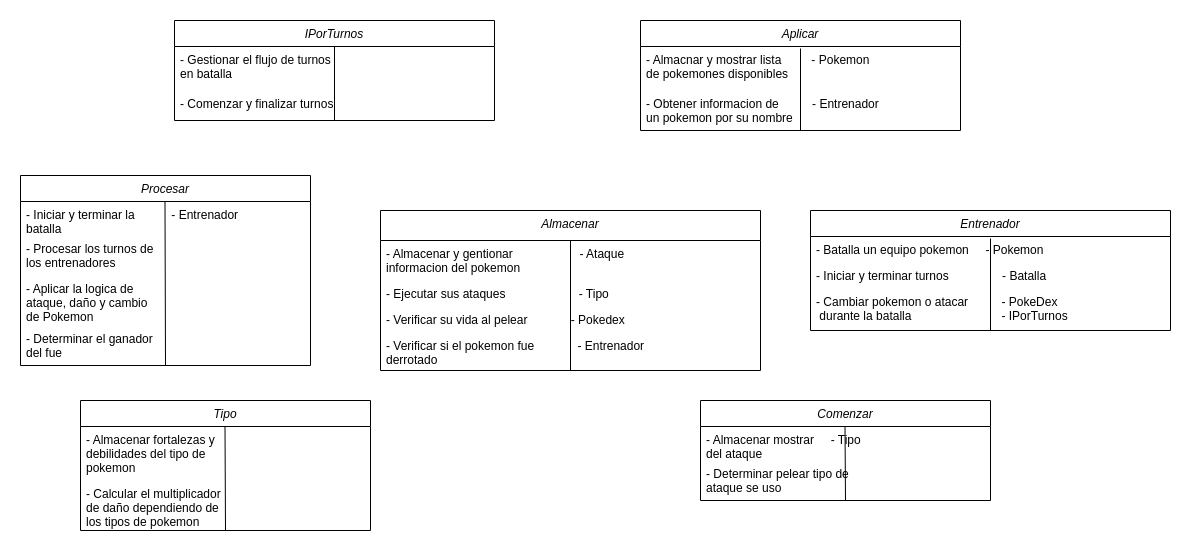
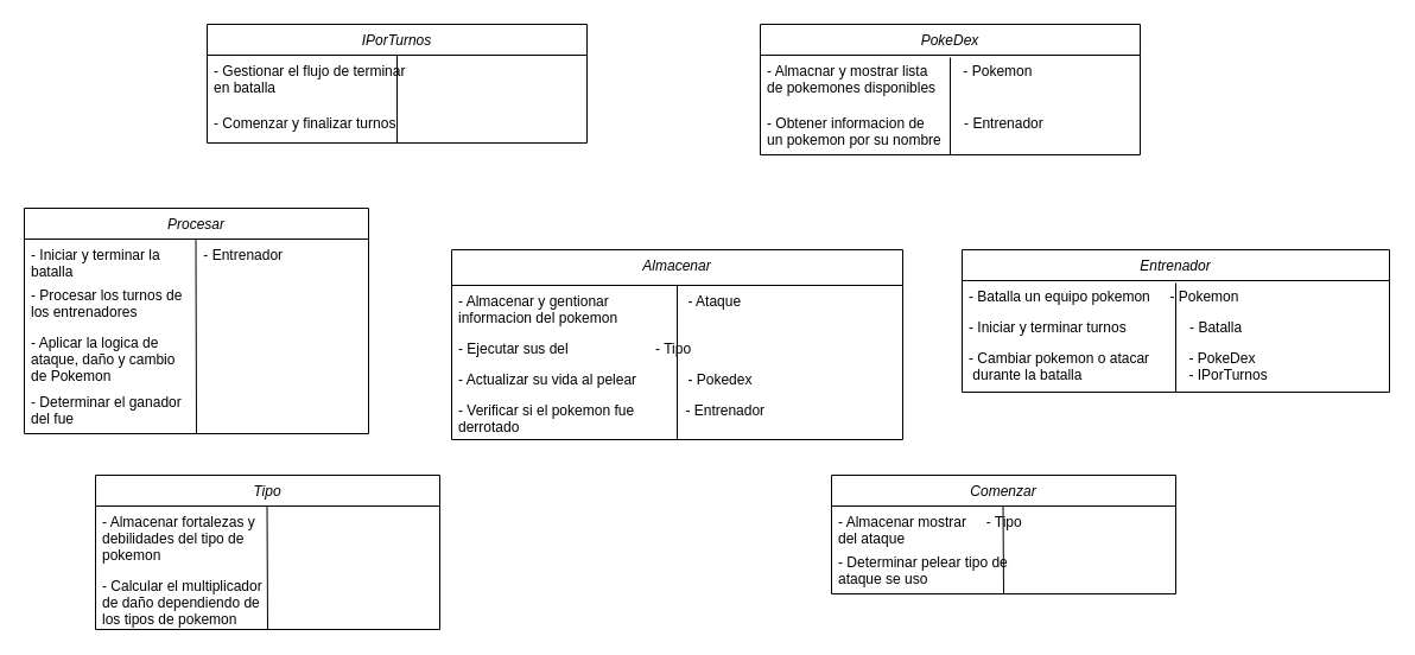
  <mxCell id="0" />
  <mxCell id="1" parent="0" />
  <mxCell id="2" value="Almacenar" style="swimlane;fontStyle=2;align=center;verticalAlign=top;childLayout=stackLayout;horizontal=1;startSize=30;horizontalStack=0;resizeParent=1;resizeLast=0;collapsible=1;marginBottom=0;rounded=0;shadow=0;strokeWidth=1;" parent="1" vertex="1"><mxGeometry x="380" y="210" width="380" height="160" as="geometry"><mxRectangle x="230" y="140" width="160" height="26" as="alternateBounds" /></mxGeometry></mxCell>
  <mxCell id="3" value="- Almacenar y gentionar                    - Ataque&#10;informacion del pokemon                  " style="text;align=left;verticalAlign=top;spacingLeft=4;spacingRight=4;overflow=hidden;rotatable=0;points=[[0,0.5],[1,0.5]];portConstraint=eastwest;" parent="2" vertex="1"><mxGeometry y="30" width="380" height="40" as="geometry" /></mxCell>
  <mxCell id="4" value="" style="endArrow=none;html=1;rounded=0;entryX=0.5;entryY=1;entryDx=0;entryDy=0;" parent="2" target="2" edge="1"><mxGeometry width="50" height="50" relative="1" as="geometry"><mxPoint x="190" y="30" as="sourcePoint" /><mxPoint x="144.5" y="116" as="targetPoint" /></mxGeometry></mxCell>
- <mxCell id="5" value="- Ejecutar sus ataques                      - Tipo" style="text;align=left;verticalAlign=top;spacingLeft=4;spacingRight=4;overflow=hidden;rotatable=0;points=[[0,0.5],[1,0.5]];portConstraint=eastwest;rounded=0;shadow=0;html=0;" parent="2" vertex="1"><mxGeometry y="70" width="380" height="26" as="geometry" /></mxCell>
- <mxCell id="6" value="- Verificar su vida al pelear             - Pokedex" style="text;align=left;verticalAlign=top;spacingLeft=4;spacingRight=4;overflow=hidden;rotatable=0;points=[[0,0.5],[1,0.5]];portConstraint=eastwest;rounded=0;shadow=0;html=0;" parent="2" vertex="1"><mxGeometry y="96" width="380" height="26" as="geometry" /></mxCell>
+ <mxCell id="5" value="- Ejecutar sus del                      - Tipo" style="text;align=left;verticalAlign=top;spacingLeft=4;spacingRight=4;overflow=hidden;rotatable=0;points=[[0,0.5],[1,0.5]];portConstraint=eastwest;rounded=0;shadow=0;html=0;" parent="2" vertex="1"><mxGeometry y="70" width="380" height="26" as="geometry" /></mxCell>
+ <mxCell id="6" value="- Actualizar su vida al pelear             - Pokedex" style="text;align=left;verticalAlign=top;spacingLeft=4;spacingRight=4;overflow=hidden;rotatable=0;points=[[0,0.5],[1,0.5]];portConstraint=eastwest;rounded=0;shadow=0;html=0;" parent="2" vertex="1"><mxGeometry y="96" width="380" height="26" as="geometry" /></mxCell>
  <mxCell id="7" value="- Verificar si el pokemon fue             - Entrenador&#10;derrotado" style="text;align=left;verticalAlign=top;spacingLeft=4;spacingRight=4;overflow=hidden;rotatable=0;points=[[0,0.5],[1,0.5]];portConstraint=eastwest;" parent="2" vertex="1"><mxGeometry y="122" width="380" height="38" as="geometry" /></mxCell>
  <mxCell id="8" value="Tipo" style="swimlane;fontStyle=2;align=center;verticalAlign=top;childLayout=stackLayout;horizontal=1;startSize=26;horizontalStack=0;resizeParent=1;resizeLast=0;collapsible=1;marginBottom=0;rounded=0;shadow=0;strokeWidth=1;" parent="1" vertex="1"><mxGeometry y="400" width="290" height="130" as="geometry" x="80"><mxRectangle x="230" y="140" width="160" height="26" as="alternateBounds" /></mxGeometry></mxCell>
  <mxCell id="9" value="" style="endArrow=none;html=1;rounded=0;entryX=0.5;entryY=1;entryDx=0;entryDy=0;" parent="8" target="8" edge="1"><mxGeometry width="50" height="50" relative="1" as="geometry"><mxPoint x="144.5" y="26" as="sourcePoint" /><mxPoint x="144.5" y="116" as="targetPoint" /></mxGeometry></mxCell>
  <mxCell id="10" value="- Almacenar fortalezas y     &#10;debilidades del tipo de &#10;pokemon                             " style="text;align=left;verticalAlign=top;spacingLeft=4;spacingRight=4;overflow=hidden;rotatable=0;points=[[0,0.5],[1,0.5]];portConstraint=eastwest;" parent="8" vertex="1"><mxGeometry y="26" width="290" height="54" as="geometry" /></mxCell>
  <mxCell id="11" value="- Calcular el multiplicador &#10;de daño dependiendo de&#10;los tipos de pokemon" style="text;align=left;verticalAlign=top;spacingLeft=4;spacingRight=4;overflow=hidden;rotatable=0;points=[[0,0.5],[1,0.5]];portConstraint=eastwest;rounded=0;shadow=0;html=0;" parent="8" vertex="1"><mxGeometry y="80" width="290" height="50" as="geometry" /></mxCell>
  <mxCell id="12" value="Comenzar" style="swimlane;fontStyle=2;align=center;verticalAlign=top;childLayout=stackLayout;horizontal=1;startSize=26;horizontalStack=0;resizeParent=1;resizeLast=0;collapsible=1;marginBottom=0;rounded=0;shadow=0;strokeWidth=1;" parent="1" vertex="1"><mxGeometry x="700" y="400" width="290" height="100" as="geometry"><mxRectangle x="230" y="140" width="160" height="26" as="alternateBounds" /></mxGeometry></mxCell>
  <mxCell id="13" value="- Almacenar mostrar     - Tipo &#10;del ataque" style="text;align=left;verticalAlign=top;spacingLeft=4;spacingRight=4;overflow=hidden;rotatable=0;points=[[0,0.5],[1,0.5]];portConstraint=eastwest;" parent="12" vertex="1"><mxGeometry y="26" width="290" height="34" as="geometry" /></mxCell>
  <mxCell id="14" value="" style="endArrow=none;html=1;rounded=0;entryX=0.5;entryY=1;entryDx=0;entryDy=0;" parent="12" target="12" edge="1"><mxGeometry width="50" height="50" relative="1" as="geometry"><mxPoint x="144.5" y="26" as="sourcePoint" /><mxPoint x="144.5" y="116" as="targetPoint" /></mxGeometry></mxCell>
  <mxCell id="15" value="- Determinar pelear tipo de      &#10;ataque se uso" style="text;align=left;verticalAlign=top;spacingLeft=4;spacingRight=4;overflow=hidden;rotatable=0;points=[[0,0.5],[1,0.5]];portConstraint=eastwest;rounded=0;shadow=0;html=0;" parent="12" vertex="1"><mxGeometry y="60" width="290" height="40" as="geometry" /></mxCell>
  <mxCell id="16" value="Entrenador" style="swimlane;fontStyle=2;align=center;verticalAlign=top;childLayout=stackLayout;horizontal=1;startSize=26;horizontalStack=0;resizeParent=1;resizeLast=0;collapsible=1;marginBottom=0;rounded=0;shadow=0;strokeWidth=1;" parent="1" vertex="1"><mxGeometry x="810" y="210" width="360" height="120" as="geometry"><mxRectangle x="230" y="140" width="160" height="26" as="alternateBounds" /></mxGeometry></mxCell>
  <mxCell id="17" value="- Batalla un equipo pokemon     - Pokemon" style="text;align=left;verticalAlign=top;spacingLeft=4;spacingRight=4;overflow=hidden;rotatable=0;points=[[0,0.5],[1,0.5]];portConstraint=eastwest;" parent="16" vertex="1"><mxGeometry y="26" width="360" height="26" as="geometry" /></mxCell>
  <mxCell id="18" value="" style="endArrow=none;html=1;rounded=0;entryX=0.5;entryY=1;entryDx=0;entryDy=0;" parent="16" target="16" edge="1"><mxGeometry width="50" height="50" relative="1" as="geometry"><mxPoint x="180" y="28" as="sourcePoint" /><mxPoint x="144.5" y="116" as="targetPoint" /></mxGeometry></mxCell>
  <mxCell id="19" value="- Iniciar y terminar turnos                - Batalla" style="text;align=left;verticalAlign=top;spacingLeft=4;spacingRight=4;overflow=hidden;rotatable=0;points=[[0,0.5],[1,0.5]];portConstraint=eastwest;rounded=0;shadow=0;html=0;" parent="16" vertex="1"><mxGeometry y="52" width="360" height="26" as="geometry" /></mxCell>
  <mxCell id="20" value="- Cambiar pokemon o atacar          - PokeDex         &#10; durante la batalla                           - IPorTurnos" style="text;align=left;verticalAlign=top;spacingLeft=4;spacingRight=4;overflow=hidden;rotatable=0;points=[[0,0.5],[1,0.5]];portConstraint=eastwest;rounded=0;shadow=0;html=0;" parent="16" vertex="1"><mxGeometry y="78" width="360" height="42" as="geometry" /></mxCell>
  <mxCell id="21" value="Procesar" style="swimlane;fontStyle=2;align=center;verticalAlign=top;childLayout=stackLayout;horizontal=1;startSize=26;horizontalStack=0;resizeParent=1;resizeLast=0;collapsible=1;marginBottom=0;rounded=0;shadow=0;strokeWidth=1;" parent="1" vertex="1"><mxGeometry x="20" y="175" width="290" height="190" as="geometry"><mxRectangle x="230" y="140" width="160" height="26" as="alternateBounds" /></mxGeometry></mxCell>
  <mxCell id="22" value="- Iniciar y terminar la           - Entrenador &#10;batalla" style="text;align=left;verticalAlign=top;spacingLeft=4;spacingRight=4;overflow=hidden;rotatable=0;points=[[0,0.5],[1,0.5]];portConstraint=eastwest;" parent="21" vertex="1"><mxGeometry y="26" width="290" height="34" as="geometry" /></mxCell>
  <mxCell id="23" value="" style="endArrow=none;html=1;rounded=0;entryX=0.5;entryY=1;entryDx=0;entryDy=0;" parent="21" target="21" edge="1"><mxGeometry width="50" height="50" relative="1" as="geometry"><mxPoint x="144.5" y="26" as="sourcePoint" /><mxPoint x="144.5" y="116" as="targetPoint" /></mxGeometry></mxCell>
  <mxCell id="24" value="- Procesar los turnos de   &#10;los entrenadores" style="text;align=left;verticalAlign=top;spacingLeft=4;spacingRight=4;overflow=hidden;rotatable=0;points=[[0,0.5],[1,0.5]];portConstraint=eastwest;rounded=0;shadow=0;html=0;" parent="21" vertex="1"><mxGeometry y="60" width="290" height="40" as="geometry" /></mxCell>
  <mxCell id="25" value="- Aplicar la logica de         &#10;ataque, daño y cambio&#10;de Pokemon" style="text;align=left;verticalAlign=top;spacingLeft=4;spacingRight=4;overflow=hidden;rotatable=0;points=[[0,0.5],[1,0.5]];portConstraint=eastwest;rounded=0;shadow=0;html=0;" parent="21" vertex="1"><mxGeometry y="100" width="290" height="50" as="geometry" /></mxCell>
  <mxCell id="26" value="- Determinar el ganador&#10;del fue" style="text;align=left;verticalAlign=top;spacingLeft=4;spacingRight=4;overflow=hidden;rotatable=0;points=[[0,0.5],[1,0.5]];portConstraint=eastwest;" parent="21" vertex="1"><mxGeometry y="150" width="290" height="40" as="geometry" /></mxCell>
  <mxCell id="27" value="IPorTurnos" style="swimlane;fontStyle=2;align=center;verticalAlign=top;childLayout=stackLayout;horizontal=1;startSize=26;horizontalStack=0;resizeParent=1;resizeLast=0;collapsible=1;marginBottom=0;rounded=0;shadow=0;strokeWidth=1;" parent="1" vertex="1"><mxGeometry x="174" y="20" width="320" height="100" as="geometry"><mxRectangle x="230" y="140" width="160" height="26" as="alternateBounds" /></mxGeometry></mxCell>
  <mxCell id="28" value="" style="endArrow=none;html=1;rounded=0;entryX=0.5;entryY=1;entryDx=0;entryDy=0;" parent="27" target="27" edge="1"><mxGeometry width="50" height="50" relative="1" as="geometry"><mxPoint x="160" y="26" as="sourcePoint" /><mxPoint x="144.5" y="116" as="targetPoint" /></mxGeometry></mxCell>
- <mxCell id="29" value="- Gestionar el flujo de turnos &#10;en batalla" style="text;align=left;verticalAlign=top;spacingLeft=4;spacingRight=4;overflow=hidden;rotatable=0;points=[[0,0.5],[1,0.5]];portConstraint=eastwest;" parent="27" vertex="1"><mxGeometry y="26" width="320" height="44" as="geometry" /></mxCell>
+ <mxCell id="29" value="- Gestionar el flujo de terminar &#10;en batalla" style="text;align=left;verticalAlign=top;spacingLeft=4;spacingRight=4;overflow=hidden;rotatable=0;points=[[0,0.5],[1,0.5]];portConstraint=eastwest;" parent="27" vertex="1"><mxGeometry y="26" width="320" height="44" as="geometry" /></mxCell>
  <mxCell id="30" value="- Comenzar y finalizar turnos   " style="text;align=left;verticalAlign=top;spacingLeft=4;spacingRight=4;overflow=hidden;rotatable=0;points=[[0,0.5],[1,0.5]];portConstraint=eastwest;rounded=0;shadow=0;html=0;" parent="27" vertex="1"><mxGeometry y="70" width="320" height="30" as="geometry" /></mxCell>
- <mxCell id="31" value="Aplicar" style="swimlane;fontStyle=2;align=center;verticalAlign=top;childLayout=stackLayout;horizontal=1;startSize=26;horizontalStack=0;resizeParent=1;resizeLast=0;collapsible=1;marginBottom=0;rounded=0;shadow=0;strokeWidth=1;" parent="1" vertex="1"><mxGeometry x="640" y="20" width="320" height="110" as="geometry"><mxRectangle x="230" y="140" width="160" height="26" as="alternateBounds" /></mxGeometry></mxCell>
+ <mxCell id="31" value="PokeDex" style="swimlane;fontStyle=2;align=center;verticalAlign=top;childLayout=stackLayout;horizontal=1;startSize=26;horizontalStack=0;resizeParent=1;resizeLast=0;collapsible=1;marginBottom=0;rounded=0;shadow=0;strokeWidth=1;" parent="1" vertex="1"><mxGeometry x="640" y="20" width="320" height="110" as="geometry"><mxRectangle x="230" y="140" width="160" height="26" as="alternateBounds" /></mxGeometry></mxCell>
  <mxCell id="32" value="- Almacnar y mostrar lista         - Pokemon &#10;de pokemones disponibles" style="text;align=left;verticalAlign=top;spacingLeft=4;spacingRight=4;overflow=hidden;rotatable=0;points=[[0,0.5],[1,0.5]];portConstraint=eastwest;" parent="31" vertex="1"><mxGeometry y="26" width="320" height="44" as="geometry" /></mxCell>
  <mxCell id="33" value="" style="endArrow=none;html=1;rounded=0;entryX=0.5;entryY=1;entryDx=0;entryDy=0;" parent="31" target="31" edge="1"><mxGeometry width="50" height="50" relative="1" as="geometry"><mxPoint x="160" y="28" as="sourcePoint" /><mxPoint x="144.5" y="116" as="targetPoint" /></mxGeometry></mxCell>
  <mxCell id="34" value="- Obtener informacion de          - Entrenador&#10;un pokemon por su nombre" style="text;align=left;verticalAlign=top;spacingLeft=4;spacingRight=4;overflow=hidden;rotatable=0;points=[[0,0.5],[1,0.5]];portConstraint=eastwest;rounded=0;shadow=0;html=0;" parent="31" vertex="1"><mxGeometry y="70" width="320" height="40" as="geometry" /></mxCell>
